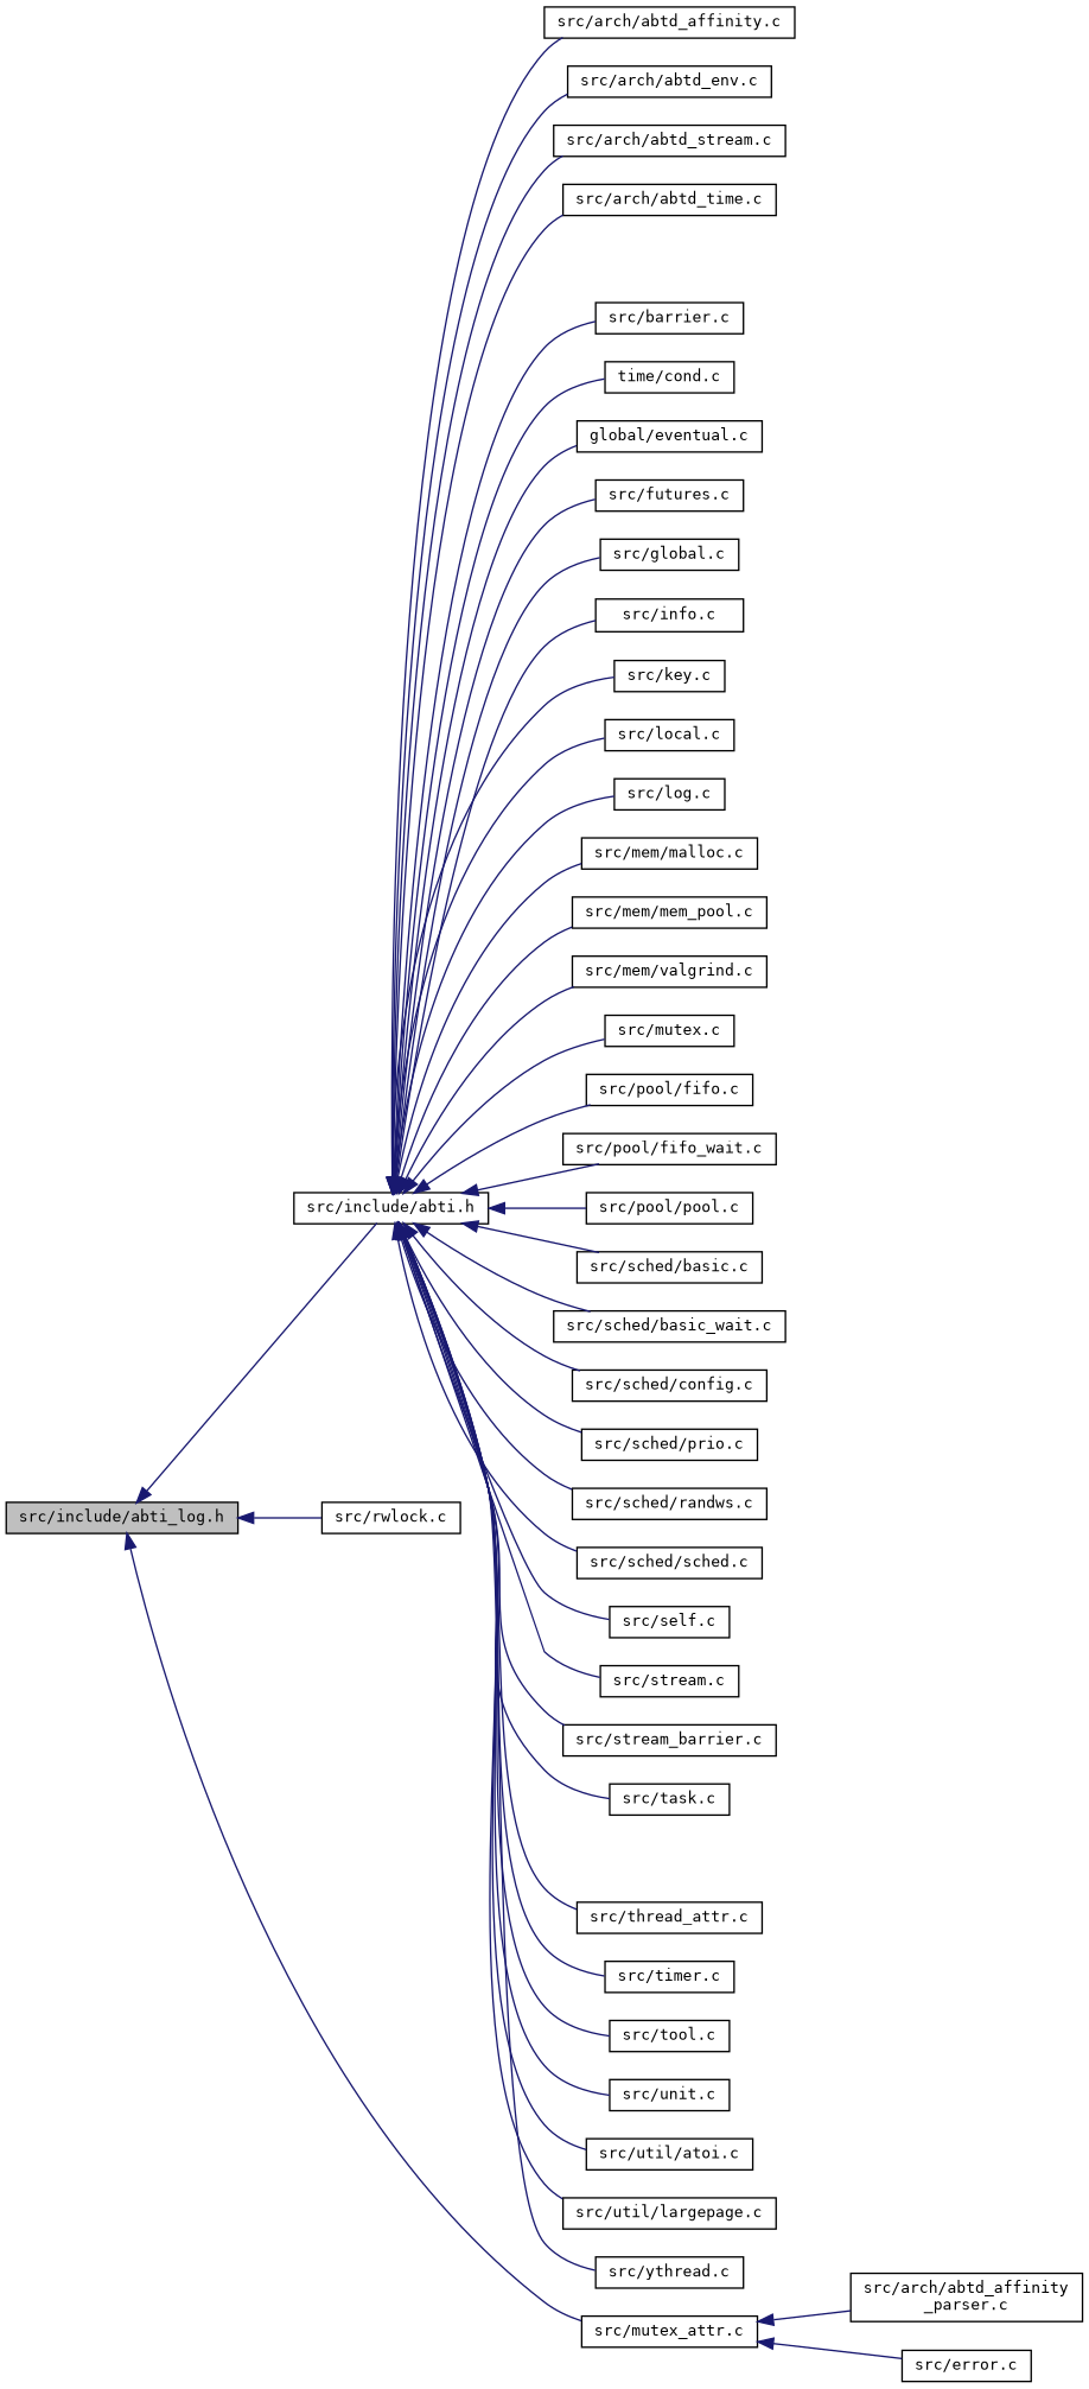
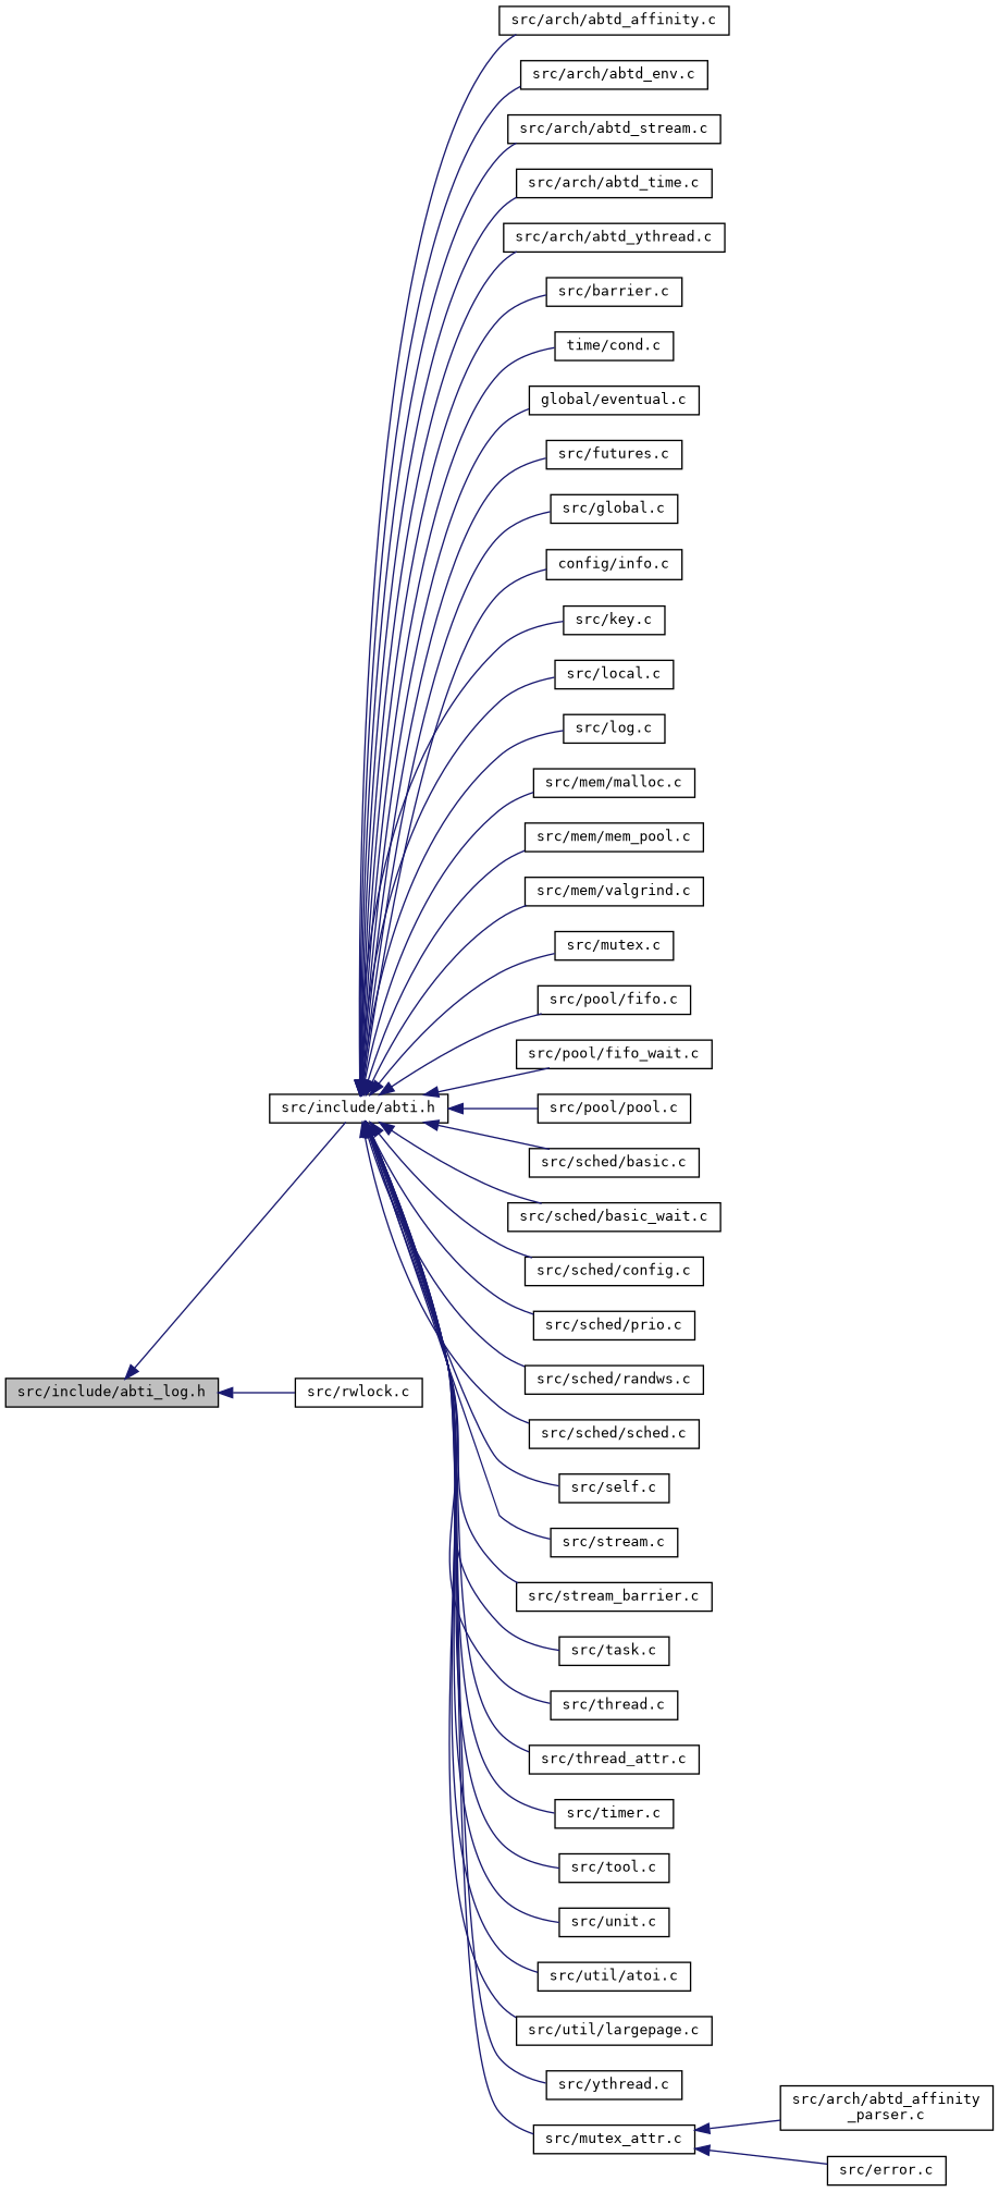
  digraph {
    fontname="DejaVu Sans Mono"
    rankdir=LR
    node [color=black fillcolor=white fontname="DejaVu Sans Mono" fontsize=10 shape=record style=filled]
    edge [color=midnightblue dir=back fontname="DejaVu Sans Mono" fontsize=10 labelfontname=Helvetica labelfontsize=10 style=solid]
    n1 [fillcolor=grey75 fontcolor=black height=0.2 label="src/include/abti_log.h" width=0.4]
    n2 [height=0.2 label="src/include/abti.h" width=0.4]
    n3 [height=0.2 label="src/rwlock.c" width=0.4]
    n4 [height=0.2 label="src/arch/abtd_affinity.c" width=0.4]
    n5 [height=0.2 label="src/arch/abtd_env.c" width=0.4]
    n6 [height=0.2 label="src/arch/abtd_stream.c" width=0.4]
    n7 [height=0.2 label="src/arch/abtd_time.c" width=0.4]
+   n8 [height=0.2 label="src/arch/abtd_ythread.c" width=0.4]
    n9 [height=0.2 label="src/barrier.c" width=0.4]
    n10 [height=0.2 label="time/cond.c" width=0.4]
    n11 [height=0.2 label="global/eventual.c" width=0.4]
    n12 [height=0.2 label="src/futures.c" width=0.4]
    n13 [height=0.2 label="src/global.c" width=0.4]
-   n14 [height=0.2 label="src/info.c" width=0.4]
+   n14 [height=0.2 label="config/info.c" width=0.4]
    n15 [height=0.2 label="src/key.c" width=0.4]
    n16 [height=0.2 label="src/local.c" width=0.4]
    n17 [height=0.2 label="src/log.c" width=0.4]
    n18 [height=0.2 label="src/mem/malloc.c" width=0.4]
    n19 [height=0.2 label="src/mem/mem_pool.c" width=0.4]
    n20 [height=0.2 label="src/mem/valgrind.c" width=0.4]
    n21 [height=0.2 label="src/mutex.c" width=0.4]
    n22 [height=0.2 label="src/mutex_attr.c" width=0.4]
    n23 [height=0.2 label="src/pool/fifo.c" width=0.4]
    n24 [height=0.2 label="src/pool/fifo_wait.c" width=0.4]
    n25 [height=0.2 label="src/pool/pool.c" width=0.4]
    n26 [height=0.2 label="src/sched/basic.c" width=0.4]
    n27 [height=0.2 label="src/sched/basic_wait.c" width=0.4]
    n28 [height=0.2 label="src/sched/config.c" width=0.4]
    n29 [height=0.2 label="src/sched/prio.c" width=0.4]
    n30 [height=0.2 label="src/sched/randws.c" width=0.4]
    n31 [height=0.2 label="src/sched/sched.c" width=0.4]
    n32 [height=0.2 label="src/self.c" width=0.4]
    n33 [height=0.2 label="src/stream.c" width=0.4]
    n34 [height=0.2 label="src/stream_barrier.c" width=0.4]
    n35 [height=0.2 label="src/task.c" width=0.4]
+   n36 [height=0.2 label="src/thread.c" width=0.4]
    n37 [height=0.2 label="src/thread_attr.c" width=0.4]
    n38 [height=0.2 label="src/timer.c" width=0.4]
    n39 [height=0.2 label="src/tool.c" width=0.4]
    n40 [height=0.2 label="src/unit.c" width=0.4]
    n41 [height=0.2 label="src/util/atoi.c" width=0.4]
    n42 [height=0.2 label="src/util/largepage.c" width=0.4]
    n43 [height=0.2 label="src/ythread.c" width=0.4]
    n44 [height=0.2 label="src/arch/abtd_affinity\l_parser.c" width=0.4]
    n45 [height=0.2 label="src/error.c" width=0.4]
    n1 -> n2
    n1 -> n3
    n2 -> n4
    n2 -> n5
    n2 -> n6
    n2 -> n7
+   n2 -> n8
    n2 -> n9
    n2 -> n10
    n2 -> n11
    n2 -> n12
    n2 -> n13
    n2 -> n14
    n2 -> n15
    n2 -> n16
    n2 -> n17
    n2 -> n18
    n2 -> n19
    n2 -> n20
    n2 -> n21
-   n1 -> n22
+   n2 -> n22
    n2 -> n23
    n2 -> n24
    n2 -> n25
    n2 -> n26
    n2 -> n27
    n2 -> n28
    n2 -> n29
    n2 -> n30
    n2 -> n31
    n2 -> n32
    n2 -> n33
    n2 -> n34
    n2 -> n35
+   n2 -> n36
    n2 -> n37
    n2 -> n38
    n2 -> n39
    n2 -> n40
    n2 -> n41
    n2 -> n42
    n2 -> n43
    n22 -> n44
    n22 -> n45
  }
